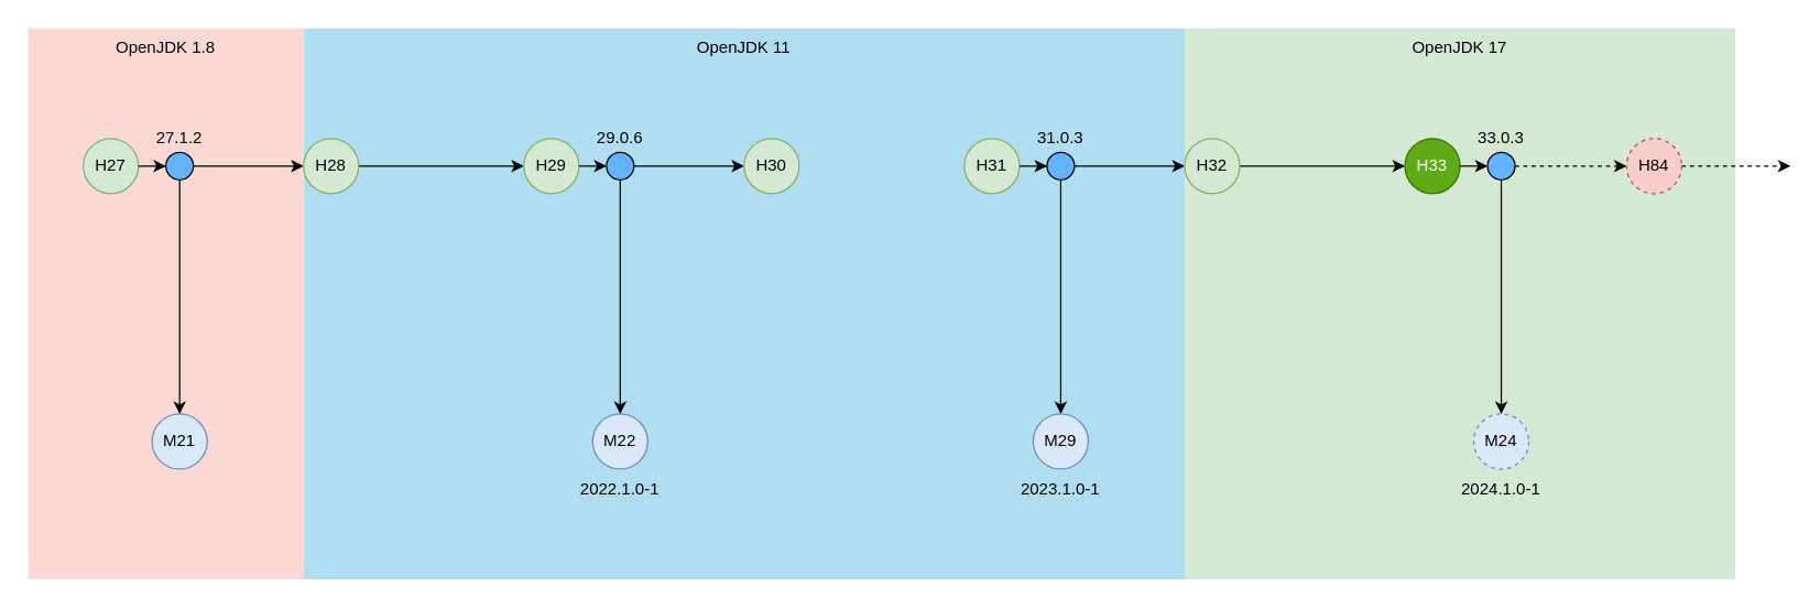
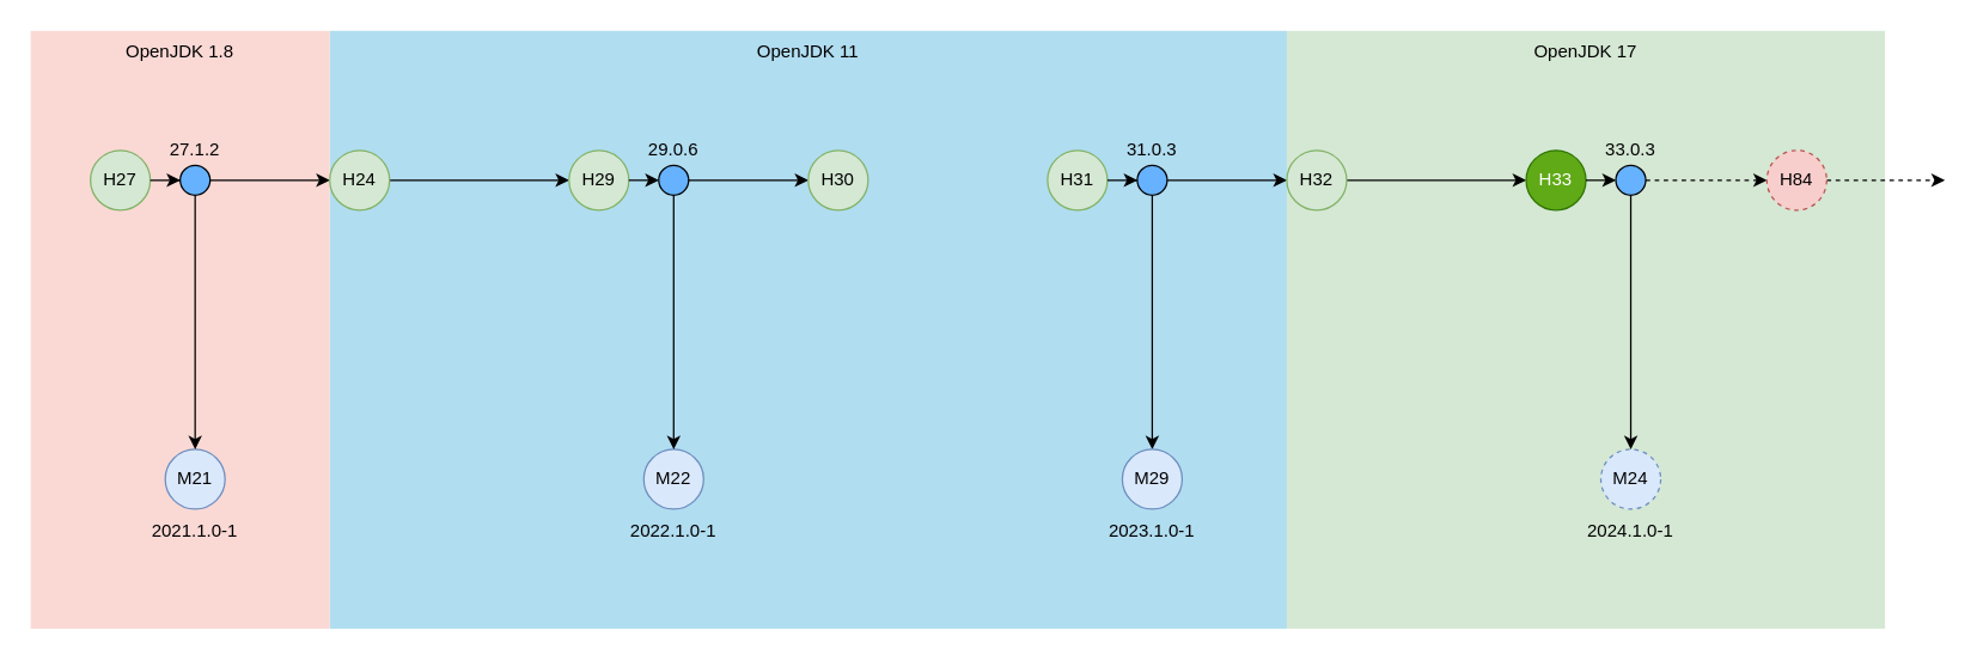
  <mxCell id="0" />
  <mxCell id="1" parent="0" />
  <mxCell id="2" value="OpenJDK 17" style="rounded=0;whiteSpace=wrap;html=1;fillColor=#d5e8d4;strokeColor=none;verticalAlign=top;" parent="1" vertex="1"><mxGeometry x="860" y="20" width="400" height="400" as="geometry" /></mxCell>
  <mxCell id="3" value="OpenJDK 11" style="rounded=0;whiteSpace=wrap;html=1;fillColor=#b1ddf0;strokeColor=none;verticalAlign=top;" parent="1" vertex="1"><mxGeometry x="220" y="20" width="640" height="400" as="geometry" /></mxCell>
  <mxCell id="4" value="OpenJDK 1.8" style="rounded=0;whiteSpace=wrap;html=1;fillColor=#fad9d5;strokeColor=none;verticalAlign=top;" parent="1" vertex="1"><mxGeometry x="20" y="20" width="200" height="400" as="geometry" /></mxCell>
  <mxCell id="5" style="edgeStyle=orthogonalEdgeStyle;rounded=0;orthogonalLoop=1;jettySize=auto;html=1;entryX=0;entryY=0.5;entryDx=0;entryDy=0;" parent="1" source="40" target="8" edge="1"><mxGeometry relative="1" as="geometry" /></mxCell>
  <mxCell id="6" value="H27" style="ellipse;whiteSpace=wrap;html=1;aspect=fixed;fillColor=#d5e8d4;strokeColor=#82b366;" parent="1" vertex="1"><mxGeometry x="60" y="100" width="40" height="40" as="geometry" /></mxCell>
  <mxCell id="7" style="edgeStyle=orthogonalEdgeStyle;rounded=0;orthogonalLoop=1;jettySize=auto;html=1;exitX=1;exitY=0.5;exitDx=0;exitDy=0;entryX=0;entryY=0.5;entryDx=0;entryDy=0;" parent="1" source="8" target="10" edge="1"><mxGeometry relative="1" as="geometry" /></mxCell>
- <mxCell id="8" value="H28" style="ellipse;whiteSpace=wrap;html=1;aspect=fixed;fillColor=#d5e8d4;strokeColor=#82b366;" parent="1" vertex="1"><mxGeometry x="220" y="100" width="40" height="40" as="geometry" /></mxCell>
+ <mxCell id="8" value="H24" style="ellipse;whiteSpace=wrap;html=1;aspect=fixed;fillColor=#d5e8d4;strokeColor=#82b366;" parent="1" vertex="1"><mxGeometry x="220" y="100" width="40" height="40" as="geometry" /></mxCell>
  <mxCell id="9" style="edgeStyle=orthogonalEdgeStyle;rounded=0;orthogonalLoop=1;jettySize=auto;html=1;exitX=1;exitY=0.5;exitDx=0;exitDy=0;entryX=0;entryY=0.5;entryDx=0;entryDy=0;" parent="1" source="23" target="11" edge="1"><mxGeometry relative="1" as="geometry" /></mxCell>
  <mxCell id="10" value="H29" style="ellipse;whiteSpace=wrap;html=1;aspect=fixed;fillColor=#d5e8d4;strokeColor=#82b366;" parent="1" vertex="1"><mxGeometry x="380" y="100" width="40" height="40" as="geometry" /></mxCell>
  <mxCell id="11" value="H30" style="ellipse;whiteSpace=wrap;html=1;aspect=fixed;fillColor=#d5e8d4;strokeColor=#82b366;" parent="1" vertex="1"><mxGeometry x="540" y="100" width="40" height="40" as="geometry" /></mxCell>
  <mxCell id="12" style="edgeStyle=orthogonalEdgeStyle;rounded=0;orthogonalLoop=1;jettySize=auto;html=1;entryX=0;entryY=0.5;entryDx=0;entryDy=0;" parent="1" source="28" target="15" edge="1"><mxGeometry relative="1" as="geometry" /></mxCell>
  <mxCell id="13" value="H31" style="ellipse;whiteSpace=wrap;html=1;aspect=fixed;fillColor=#d5e8d4;strokeColor=#82b366;" parent="1" vertex="1"><mxGeometry x="700" y="100" width="40" height="40" as="geometry" /></mxCell>
  <mxCell id="14" style="edgeStyle=orthogonalEdgeStyle;rounded=0;orthogonalLoop=1;jettySize=auto;html=1;exitX=1;exitY=0.5;exitDx=0;exitDy=0;" parent="1" source="15" target="17" edge="1"><mxGeometry relative="1" as="geometry" /></mxCell>
  <mxCell id="15" value="H32" style="ellipse;whiteSpace=wrap;html=1;aspect=fixed;fillColor=#d5e8d4;strokeColor=#82b366;" parent="1" vertex="1"><mxGeometry x="860" y="100" width="40" height="40" as="geometry" /></mxCell>
  <mxCell id="16" style="edgeStyle=orthogonalEdgeStyle;rounded=0;orthogonalLoop=1;jettySize=auto;html=1;exitX=1;exitY=0.5;exitDx=0;exitDy=0;entryX=0;entryY=0.5;entryDx=0;entryDy=0;dashed=1;" parent="1" source="34" target="19" edge="1"><mxGeometry relative="1" as="geometry" /></mxCell>
  <mxCell id="17" value="H33" style="ellipse;whiteSpace=wrap;html=1;aspect=fixed;fillColor=#60a917;fontColor=#ffffff;strokeColor=#2D7600;" parent="1" vertex="1"><mxGeometry x="1020" y="100" width="40" height="40" as="geometry" /></mxCell>
  <mxCell id="18" style="edgeStyle=orthogonalEdgeStyle;rounded=0;orthogonalLoop=1;jettySize=auto;html=1;dashed=1;" parent="1" source="19" edge="1"><mxGeometry relative="1" as="geometry"><mxPoint x="1300" y="120" as="targetPoint" /></mxGeometry></mxCell>
  <mxCell id="19" value="H84" style="ellipse;whiteSpace=wrap;html=1;aspect=fixed;dashed=1;fillColor=#f8cecc;strokeColor=#b85450;" parent="1" vertex="1"><mxGeometry x="1181" y="100" width="40" height="40" as="geometry" /></mxCell>
  <mxCell id="20" value="M22" style="ellipse;whiteSpace=wrap;html=1;aspect=fixed;fillColor=#dae8fc;strokeColor=#6c8ebf;" parent="1" vertex="1"><mxGeometry x="430" y="300" width="40" height="40" as="geometry" /></mxCell>
  <mxCell id="21" value="" style="edgeStyle=orthogonalEdgeStyle;rounded=0;orthogonalLoop=1;jettySize=auto;html=1;exitX=1;exitY=0.5;exitDx=0;exitDy=0;entryX=0;entryY=0.5;entryDx=0;entryDy=0;" parent="1" source="10" target="23" edge="1"><mxGeometry relative="1" as="geometry"><mxPoint x="420" y="120" as="sourcePoint" /><mxPoint x="540" y="120" as="targetPoint" /></mxGeometry></mxCell>
  <mxCell id="22" style="edgeStyle=orthogonalEdgeStyle;rounded=0;orthogonalLoop=1;jettySize=auto;html=1;" parent="1" source="23" target="20" edge="1"><mxGeometry relative="1" as="geometry" /></mxCell>
  <mxCell id="23" value="" style="ellipse;whiteSpace=wrap;html=1;aspect=fixed;fillColor=#66B2FF;" parent="1" vertex="1"><mxGeometry x="440" y="110" width="20" height="20" as="geometry" /></mxCell>
  <mxCell id="24" value="2022.1.0-1" style="text;html=1;align=center;verticalAlign=middle;whiteSpace=wrap;rounded=0;" parent="1" vertex="1"><mxGeometry x="420" y="340" width="60" height="30" as="geometry" /></mxCell>
  <mxCell id="25" value="29.0.6" style="text;html=1;align=center;verticalAlign=middle;whiteSpace=wrap;rounded=0;" parent="1" vertex="1"><mxGeometry x="420" y="85" width="60" height="30" as="geometry" /></mxCell>
  <mxCell id="26" value="" style="edgeStyle=orthogonalEdgeStyle;rounded=0;orthogonalLoop=1;jettySize=auto;html=1;entryX=0;entryY=0.5;entryDx=0;entryDy=0;" parent="1" source="13" target="28" edge="1"><mxGeometry relative="1" as="geometry"><mxPoint x="740" y="120" as="sourcePoint" /><mxPoint x="860" y="120" as="targetPoint" /></mxGeometry></mxCell>
  <mxCell id="27" style="edgeStyle=orthogonalEdgeStyle;rounded=0;orthogonalLoop=1;jettySize=auto;html=1;entryX=0.5;entryY=0;entryDx=0;entryDy=0;" parent="1" source="28" target="30" edge="1"><mxGeometry relative="1" as="geometry" /></mxCell>
  <mxCell id="28" value="" style="ellipse;whiteSpace=wrap;html=1;aspect=fixed;fillColor=#66B2FF;" parent="1" vertex="1"><mxGeometry x="760" y="110" width="20" height="20" as="geometry" /></mxCell>
  <mxCell id="29" value="31.0.3" style="text;html=1;align=center;verticalAlign=middle;whiteSpace=wrap;rounded=0;" parent="1" vertex="1"><mxGeometry x="740" y="85" width="60" height="30" as="geometry" /></mxCell>
  <mxCell id="30" value="M29" style="ellipse;whiteSpace=wrap;html=1;aspect=fixed;fillColor=#dae8fc;strokeColor=#6c8ebf;" parent="1" vertex="1"><mxGeometry x="750" y="300" width="40" height="40" as="geometry" /></mxCell>
  <mxCell id="31" value="2023.1.0-1" style="text;html=1;align=center;verticalAlign=middle;whiteSpace=wrap;rounded=0;" parent="1" vertex="1"><mxGeometry x="740" y="340" width="60" height="30" as="geometry" /></mxCell>
  <mxCell id="32" value="" style="edgeStyle=orthogonalEdgeStyle;rounded=0;orthogonalLoop=1;jettySize=auto;html=1;exitX=1;exitY=0.5;exitDx=0;exitDy=0;entryX=0;entryY=0.5;entryDx=0;entryDy=0;" parent="1" source="17" target="34" edge="1"><mxGeometry relative="1" as="geometry"><mxPoint x="1060" y="120" as="sourcePoint" /><mxPoint x="1181" y="120" as="targetPoint" /></mxGeometry></mxCell>
  <mxCell id="33" style="edgeStyle=orthogonalEdgeStyle;rounded=0;orthogonalLoop=1;jettySize=auto;html=1;" parent="1" source="34" target="35" edge="1"><mxGeometry relative="1" as="geometry" /></mxCell>
  <mxCell id="34" value="" style="ellipse;whiteSpace=wrap;html=1;aspect=fixed;fillColor=#66B2FF;" parent="1" vertex="1"><mxGeometry x="1080" y="110" width="20" height="20" as="geometry" /></mxCell>
  <mxCell id="35" value="M24" style="ellipse;whiteSpace=wrap;html=1;aspect=fixed;fillColor=#dae8fc;strokeColor=#6c8ebf;dashed=1;" parent="1" vertex="1"><mxGeometry x="1070" y="300" width="40" height="40" as="geometry" /></mxCell>
  <mxCell id="36" value="2024.1.0-1" style="text;html=1;align=center;verticalAlign=middle;whiteSpace=wrap;rounded=0;" parent="1" vertex="1"><mxGeometry x="1060" y="340" width="60" height="30" as="geometry" /></mxCell>
  <mxCell id="37" value="M21" style="ellipse;whiteSpace=wrap;html=1;aspect=fixed;fillColor=#dae8fc;strokeColor=#6c8ebf;" parent="1" vertex="1"><mxGeometry x="110" y="300" width="40" height="40" as="geometry" /></mxCell>
  <mxCell id="38" value="" style="edgeStyle=orthogonalEdgeStyle;rounded=0;orthogonalLoop=1;jettySize=auto;html=1;entryX=0;entryY=0.5;entryDx=0;entryDy=0;" parent="1" source="6" target="40" edge="1"><mxGeometry relative="1" as="geometry"><mxPoint x="100" y="120" as="sourcePoint" /><mxPoint x="220" y="120" as="targetPoint" /></mxGeometry></mxCell>
  <mxCell id="39" style="edgeStyle=orthogonalEdgeStyle;rounded=0;orthogonalLoop=1;jettySize=auto;html=1;entryX=0.5;entryY=0;entryDx=0;entryDy=0;" parent="1" source="40" target="37" edge="1"><mxGeometry relative="1" as="geometry" /></mxCell>
  <mxCell id="40" value="" style="ellipse;whiteSpace=wrap;html=1;aspect=fixed;fillColor=#66B2FF;" parent="1" vertex="1"><mxGeometry x="120" y="110" width="20" height="20" as="geometry" /></mxCell>
+ <mxCell id="41" value="2021.1.0-1" style="text;html=1;align=center;verticalAlign=middle;whiteSpace=wrap;rounded=0;" parent="1" vertex="1"><mxGeometry x="100" y="340" width="60" height="30" as="geometry" /></mxCell>
  <mxCell id="42" value="27.1.2" style="text;html=1;align=center;verticalAlign=middle;whiteSpace=wrap;rounded=0;" parent="1" vertex="1"><mxGeometry x="100" y="85" width="60" height="30" as="geometry" /></mxCell>
  <mxCell id="43" value="33.0.3" style="text;html=1;align=center;verticalAlign=middle;whiteSpace=wrap;rounded=0;" parent="1" vertex="1"><mxGeometry x="1060" y="85" width="60" height="30" as="geometry" /></mxCell>
